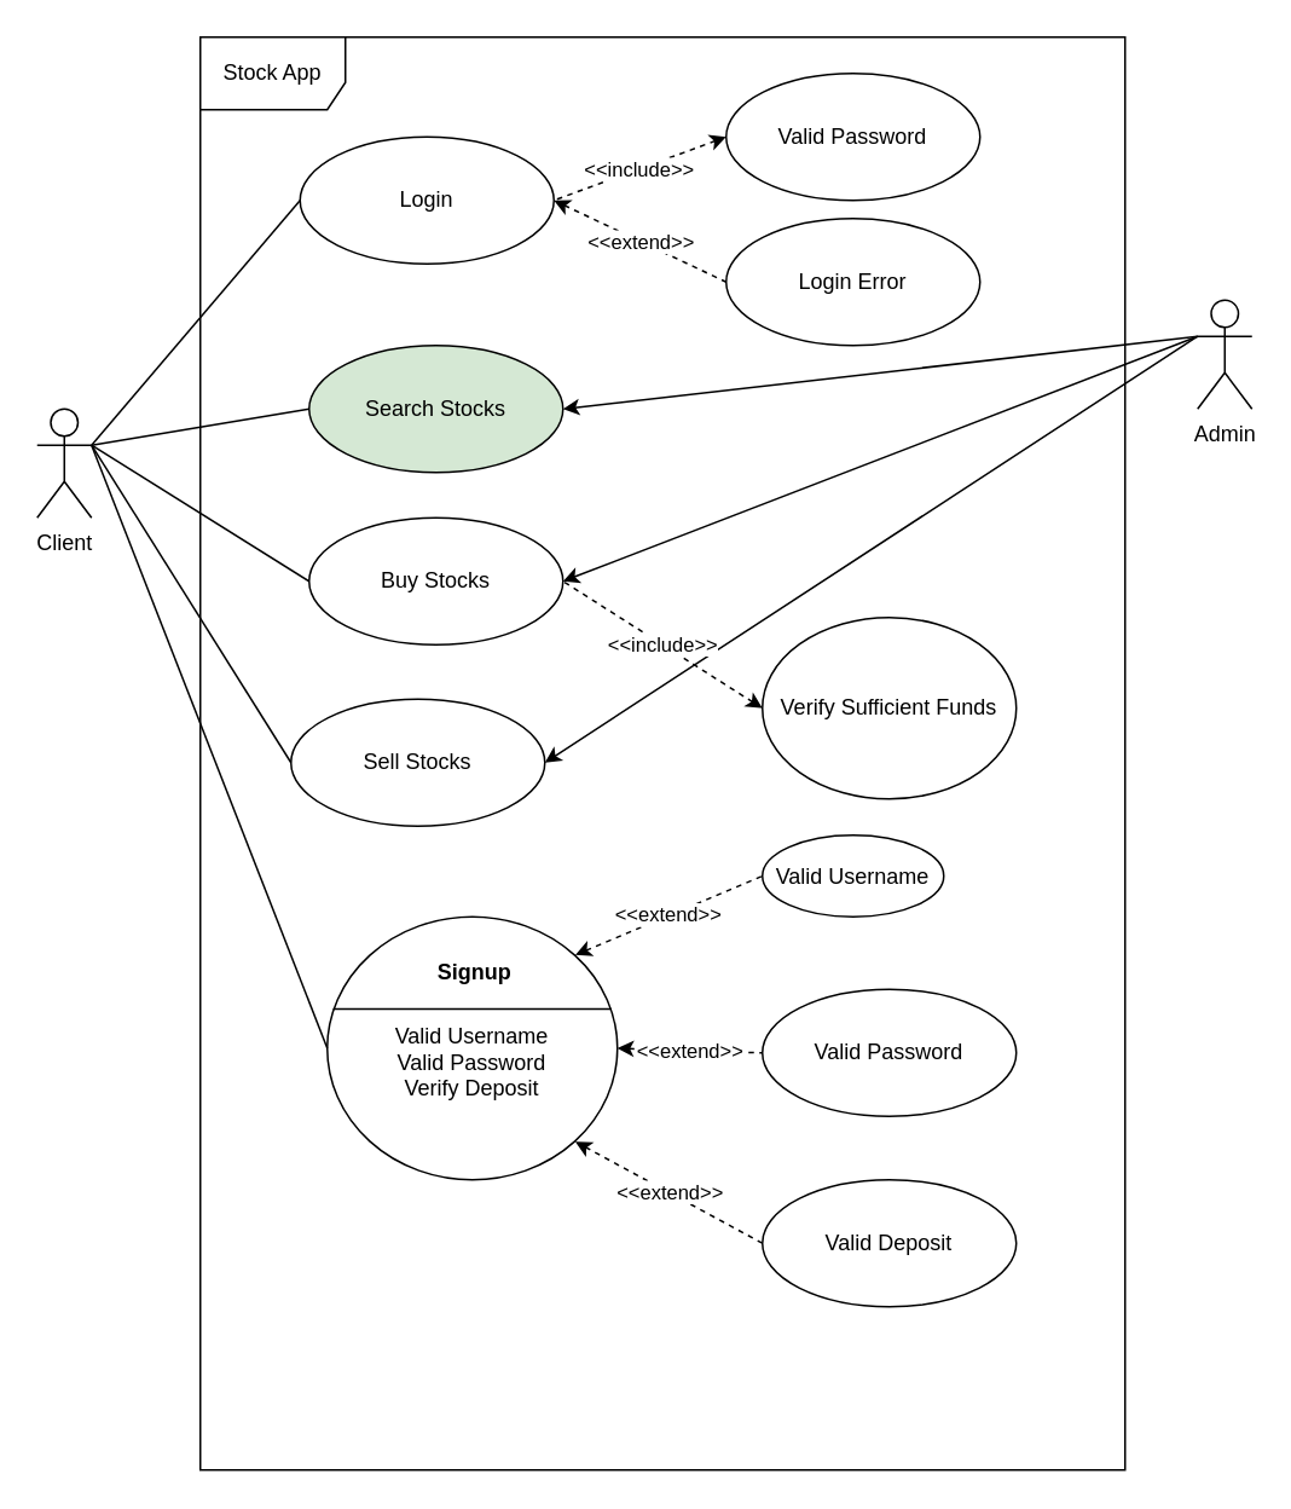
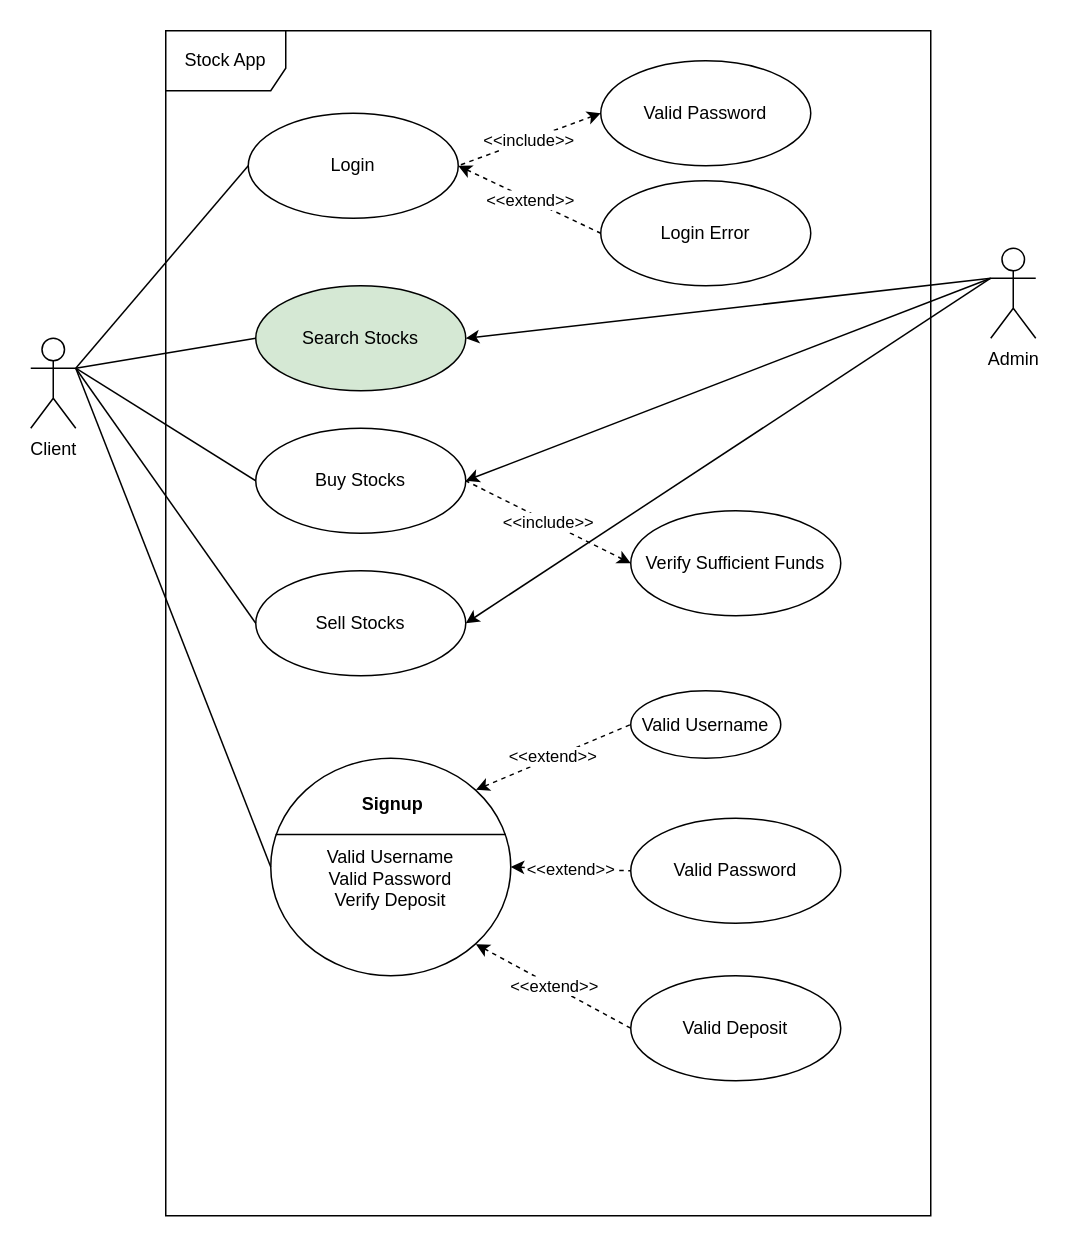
  <mxCell id="0" />
  <mxCell id="1" parent="0" />
  <mxCell id="2" value="Client" style="shape=umlActor;verticalLabelPosition=bottom;verticalAlign=top;html=1;" parent="1" vertex="1"><mxGeometry x="20" y="225" width="30" height="60" as="geometry" /></mxCell>
  <mxCell id="3" value="Admin" style="shape=umlActor;verticalLabelPosition=bottom;verticalAlign=top;html=1;" parent="1" vertex="1"><mxGeometry x="660" y="165" width="30" height="60" as="geometry" /></mxCell>
  <mxCell id="4" value="Stock App" style="shape=umlFrame;whiteSpace=wrap;html=1;width=80;height=40;" parent="1" vertex="1"><mxGeometry x="110" y="20" width="510" height="790" as="geometry" /></mxCell>
  <mxCell id="5" value="&amp;lt;&amp;lt;extend&amp;gt;&amp;gt;" style="edgeStyle=none;rounded=0;orthogonalLoop=1;jettySize=auto;html=1;exitX=1;exitY=0.5;exitDx=0;exitDy=0;entryX=0;entryY=0.5;entryDx=0;entryDy=0;dashed=1;startArrow=classic;startFill=1;endArrow=none;endFill=0;" parent="1" source="6" target="27" edge="1"><mxGeometry relative="1" as="geometry" /></mxCell>
  <mxCell id="6" value="Login" style="ellipse;whiteSpace=wrap;html=1;" parent="1" vertex="1"><mxGeometry x="165" y="75" width="140" height="70" as="geometry" /></mxCell>
  <mxCell id="7" style="edgeStyle=none;rounded=0;orthogonalLoop=1;jettySize=auto;html=1;exitX=1;exitY=0.5;exitDx=0;exitDy=0;entryX=0;entryY=0.333;entryDx=0;entryDy=0;entryPerimeter=0;startArrow=classic;startFill=1;endArrow=none;endFill=0;" parent="1" source="8" target="3" edge="1"><mxGeometry relative="1" as="geometry" /></mxCell>
  <mxCell id="8" value="Buy Stocks" style="ellipse;whiteSpace=wrap;html=1;" parent="1" vertex="1"><mxGeometry x="170" y="285" width="140" height="70" as="geometry" /></mxCell>
  <mxCell id="9" style="edgeStyle=none;rounded=0;orthogonalLoop=1;jettySize=auto;html=1;exitX=1;exitY=0.5;exitDx=0;exitDy=0;entryX=0;entryY=0.333;entryDx=0;entryDy=0;entryPerimeter=0;startArrow=classic;startFill=1;endArrow=none;endFill=0;" parent="1" source="10" target="3" edge="1"><mxGeometry relative="1" as="geometry" /></mxCell>
  <mxCell id="10" value="Search Stocks" style="ellipse;whiteSpace=wrap;html=1;fillColor=#d5e8d4;" parent="1" vertex="1"><mxGeometry x="170" y="190" width="140" height="70" as="geometry" /></mxCell>
  <mxCell id="11" style="edgeStyle=none;rounded=0;orthogonalLoop=1;jettySize=auto;html=1;exitX=1;exitY=0.5;exitDx=0;exitDy=0;startArrow=classic;startFill=1;endArrow=none;endFill=0;entryX=0;entryY=0.333;entryDx=0;entryDy=0;entryPerimeter=0;" parent="1" source="12" target="3" edge="1"><mxGeometry relative="1" as="geometry"><mxPoint x="660" y="190" as="targetPoint" /></mxGeometry></mxCell>
- <mxCell id="12" value="Sell Stocks" style="ellipse;whiteSpace=wrap;html=1;" parent="1" vertex="1"><mxGeometry x="160" y="385" width="140" height="70" as="geometry" /></mxCell>
+ <mxCell id="12" value="Sell Stocks" style="ellipse;whiteSpace=wrap;html=1;" parent="1" vertex="1"><mxGeometry x="170" y="380" width="140" height="70" as="geometry" /></mxCell>
  <mxCell id="13" value="" style="endArrow=none;html=1;rounded=0;exitX=1;exitY=0.333;exitDx=0;exitDy=0;exitPerimeter=0;entryX=0;entryY=0.5;entryDx=0;entryDy=0;" parent="1" source="2" target="6" edge="1"><mxGeometry width="50" height="50" relative="1" as="geometry"><mxPoint x="330" y="250" as="sourcePoint" /><mxPoint x="380" y="200" as="targetPoint" /></mxGeometry></mxCell>
  <mxCell id="14" value="" style="endArrow=none;html=1;rounded=0;exitX=1;exitY=0.333;exitDx=0;exitDy=0;exitPerimeter=0;entryX=0;entryY=0.5;entryDx=0;entryDy=0;" parent="1" source="2" target="10" edge="1"><mxGeometry width="50" height="50" relative="1" as="geometry"><mxPoint x="60" y="255" as="sourcePoint" /><mxPoint x="180" y="135" as="targetPoint" /></mxGeometry></mxCell>
  <mxCell id="15" value="" style="endArrow=none;html=1;rounded=0;exitX=1;exitY=0.333;exitDx=0;exitDy=0;exitPerimeter=0;entryX=0;entryY=0.5;entryDx=0;entryDy=0;" parent="1" source="2" target="8" edge="1"><mxGeometry width="50" height="50" relative="1" as="geometry"><mxPoint x="70" y="265" as="sourcePoint" /><mxPoint x="190" y="145" as="targetPoint" /></mxGeometry></mxCell>
  <mxCell id="16" value="" style="endArrow=none;html=1;rounded=0;entryX=0;entryY=0.5;entryDx=0;entryDy=0;exitX=1;exitY=0.333;exitDx=0;exitDy=0;exitPerimeter=0;" parent="1" source="2" target="12" edge="1"><mxGeometry width="50" height="50" relative="1" as="geometry"><mxPoint x="50" y="240" as="sourcePoint" /><mxPoint x="200" y="155" as="targetPoint" /></mxGeometry></mxCell>
  <mxCell id="17" value="&amp;lt;&amp;lt;extend&amp;gt;&amp;gt;" style="edgeStyle=none;rounded=0;orthogonalLoop=1;jettySize=auto;html=1;exitX=0.855;exitY=0.855;exitDx=0;exitDy=0;exitPerimeter=0;entryX=0;entryY=0.5;entryDx=0;entryDy=0;dashed=1;startArrow=classic;startFill=1;endArrow=none;endFill=0;" parent="1" source="20" target="30" edge="1"><mxGeometry relative="1" as="geometry" /></mxCell>
  <mxCell id="18" value="&amp;lt;&amp;lt;extend&amp;gt;&amp;gt;" style="edgeStyle=none;rounded=0;orthogonalLoop=1;jettySize=auto;html=1;exitX=1;exitY=0.5;exitDx=0;exitDy=0;exitPerimeter=0;entryX=0;entryY=0.5;entryDx=0;entryDy=0;dashed=1;startArrow=classic;startFill=1;endArrow=none;endFill=0;" parent="1" source="20" target="23" edge="1"><mxGeometry relative="1" as="geometry" /></mxCell>
  <mxCell id="19" value="&amp;lt;&amp;lt;extend&amp;gt;&amp;gt;" style="edgeStyle=none;rounded=0;orthogonalLoop=1;jettySize=auto;html=1;exitX=0.855;exitY=0.145;exitDx=0;exitDy=0;exitPerimeter=0;entryX=0;entryY=0.5;entryDx=0;entryDy=0;dashed=1;startArrow=classic;startFill=1;endArrow=none;endFill=0;" parent="1" source="20" target="24" edge="1"><mxGeometry relative="1" as="geometry" /></mxCell>
  <mxCell id="20" value="&lt;br&gt;Valid Username&lt;br&gt;Valid Password&lt;br&gt;Verify Deposit&lt;br&gt;" style="html=1;shape=mxgraph.sysml.useCaseExtPt;whiteSpace=wrap;align=center;" parent="1" vertex="1"><mxGeometry x="180" y="505" width="160" height="145" as="geometry" /></mxCell>
  <mxCell id="21" value="Signup" style="resizable=0;html=1;verticalAlign=middle;align=center;labelBackgroundColor=none;fontStyle=1;" parent="20" connectable="0" vertex="1"><mxGeometry x="80" y="30.812" as="geometry" /></mxCell>
  <mxCell id="22" value="" style="endArrow=none;html=1;rounded=0;exitX=1;exitY=0.333;exitDx=0;exitDy=0;exitPerimeter=0;entryX=0;entryY=0.5;entryDx=0;entryDy=0;entryPerimeter=0;" parent="1" source="2" target="20" edge="1"><mxGeometry width="50" height="50" relative="1" as="geometry"><mxPoint x="90" y="285" as="sourcePoint" /><mxPoint x="210" y="165" as="targetPoint" /></mxGeometry></mxCell>
  <mxCell id="23" value="Valid Password" style="ellipse;whiteSpace=wrap;html=1;" parent="1" vertex="1"><mxGeometry x="420" y="545" width="140" height="70" as="geometry" /></mxCell>
  <mxCell id="24" value="Valid Username" style="ellipse;whiteSpace=wrap;html=1;" parent="1" vertex="1"><mxGeometry x="420" y="460" width="100" height="45" as="geometry" /></mxCell>
  <mxCell id="25" value="&amp;lt;&amp;lt;include&amp;gt;&amp;gt;" style="edgeStyle=none;rounded=0;orthogonalLoop=1;jettySize=auto;html=1;exitX=0;exitY=0.5;exitDx=0;exitDy=0;entryX=1;entryY=0.5;entryDx=0;entryDy=0;dashed=1;startArrow=classic;startFill=1;endArrow=none;endFill=0;" parent="1" source="26" target="8" edge="1"><mxGeometry relative="1" as="geometry" /></mxCell>
- <mxCell id="26" value="Verify Sufficient Funds" style="ellipse;whiteSpace=wrap;html=1;" parent="1" vertex="1"><mxGeometry x="420" y="340" width="140" height="100" as="geometry" /></mxCell>
+ <mxCell id="26" value="Verify Sufficient Funds" style="ellipse;whiteSpace=wrap;html=1;" parent="1" vertex="1"><mxGeometry x="420" y="340" width="140" height="70" as="geometry" /></mxCell>
  <mxCell id="27" value="Login Error" style="ellipse;whiteSpace=wrap;html=1;" parent="1" vertex="1"><mxGeometry x="400" y="120" width="140" height="70" as="geometry" /></mxCell>
  <mxCell id="28" value="&amp;lt;&amp;lt;include&amp;gt;&amp;gt;" style="edgeStyle=none;rounded=0;orthogonalLoop=1;jettySize=auto;html=1;exitX=0;exitY=0.5;exitDx=0;exitDy=0;entryX=1;entryY=0.5;entryDx=0;entryDy=0;startArrow=classic;startFill=1;endArrow=none;endFill=0;dashed=1;" parent="1" source="29" target="6" edge="1"><mxGeometry relative="1" as="geometry" /></mxCell>
  <mxCell id="29" value="Valid Password" style="ellipse;whiteSpace=wrap;html=1;" parent="1" vertex="1"><mxGeometry x="400" y="40" width="140" height="70" as="geometry" /></mxCell>
  <mxCell id="30" value="Valid Deposit" style="ellipse;whiteSpace=wrap;html=1;" parent="1" vertex="1"><mxGeometry x="420" y="650" width="140" height="70" as="geometry" /></mxCell>
